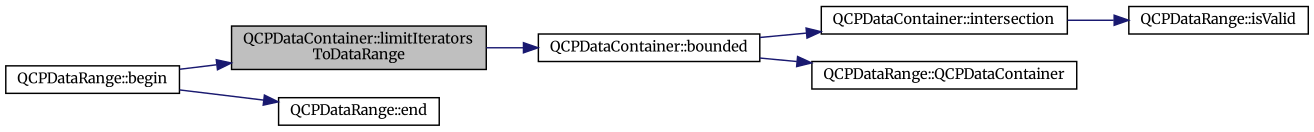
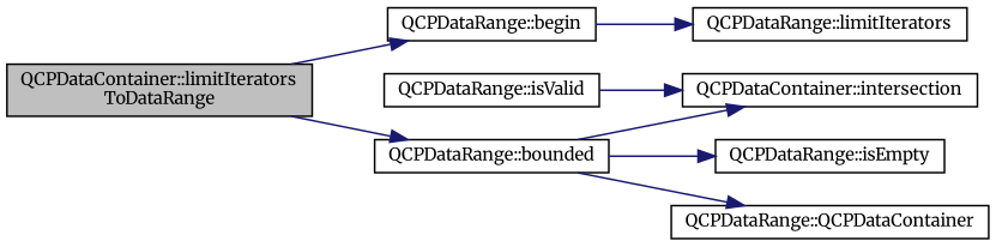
  digraph {
    fontname=Merriweather
    rankdir=LR
    node [color=black fillcolor=white fontname=Merriweather fontsize=10 shape=record style=filled]
    edge [color=midnightblue fontname=Merriweather fontsize=10 labelfontname=Helvetica labelfontsize=10 style=solid]
    n1 [fillcolor=grey75 fontcolor=black height=0.2 label="QCPDataContainer::limitIterators\lToDataRange" width=0.4]
    n2 [height=0.2 label="QCPDataRange::begin" width=0.4]
-   n3 [height=0.2 label="QCPDataContainer::bounded" width=0.4]
-   n4 [height=0.2 label="QCPDataRange::end" width=0.4]
+   n3 [height=0.2 label="QCPDataRange::bounded" width=0.4]
+   n4 [height=0.2 label="QCPDataRange::limitIterators" width=0.4]
    n5 [height=0.2 label="QCPDataContainer::intersection" width=0.4]
+   n6 [height=0.2 label="QCPDataRange::isEmpty" width=0.4]
    n7 [height=0.2 label="QCPDataRange::QCPDataContainer" width=0.4]
    n8 [height=0.2 label="QCPDataRange::isValid" width=0.4]
-   n2 -> n1
+   n1 -> n2
    n1 -> n3
    n2 -> n4
    n3 -> n5
+   n3 -> n6
    n3 -> n7
-   n5 -> n8
+   n8 -> n5
  }
